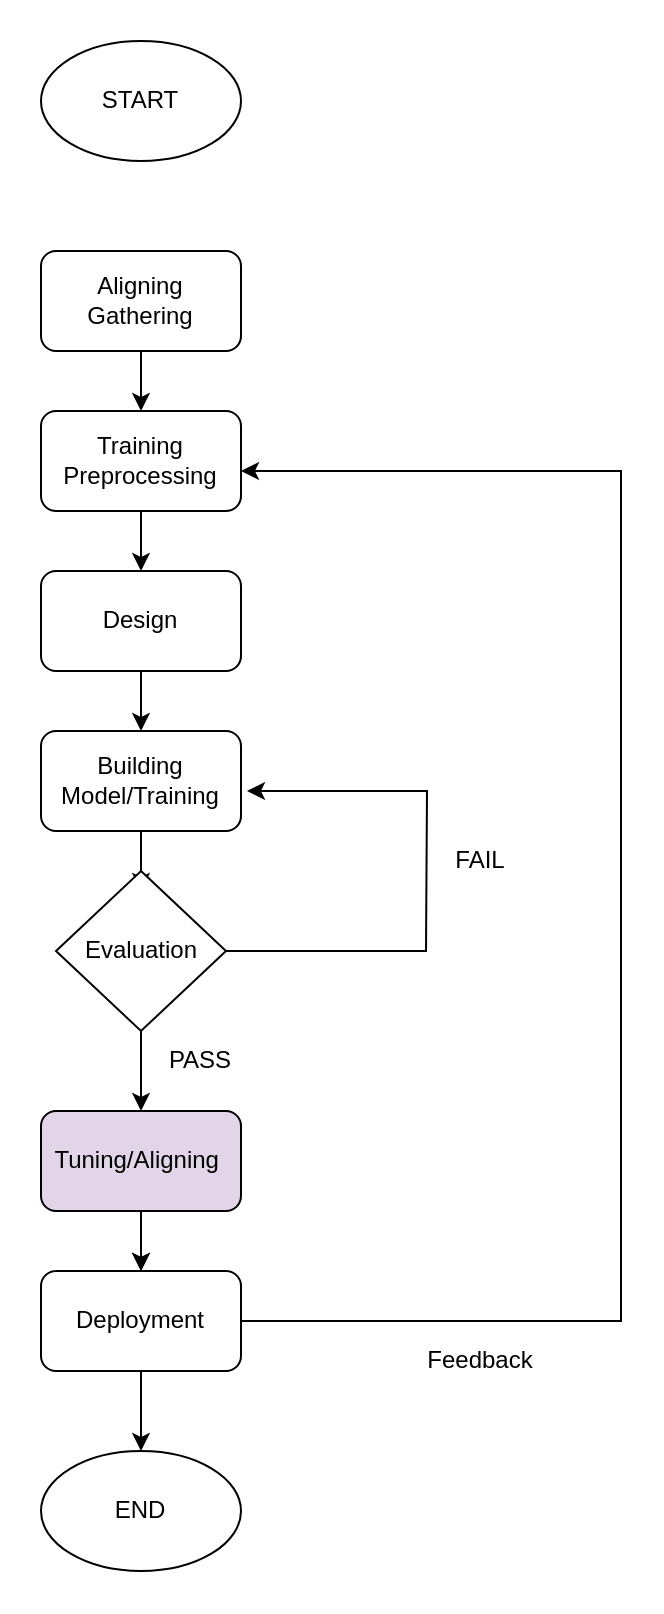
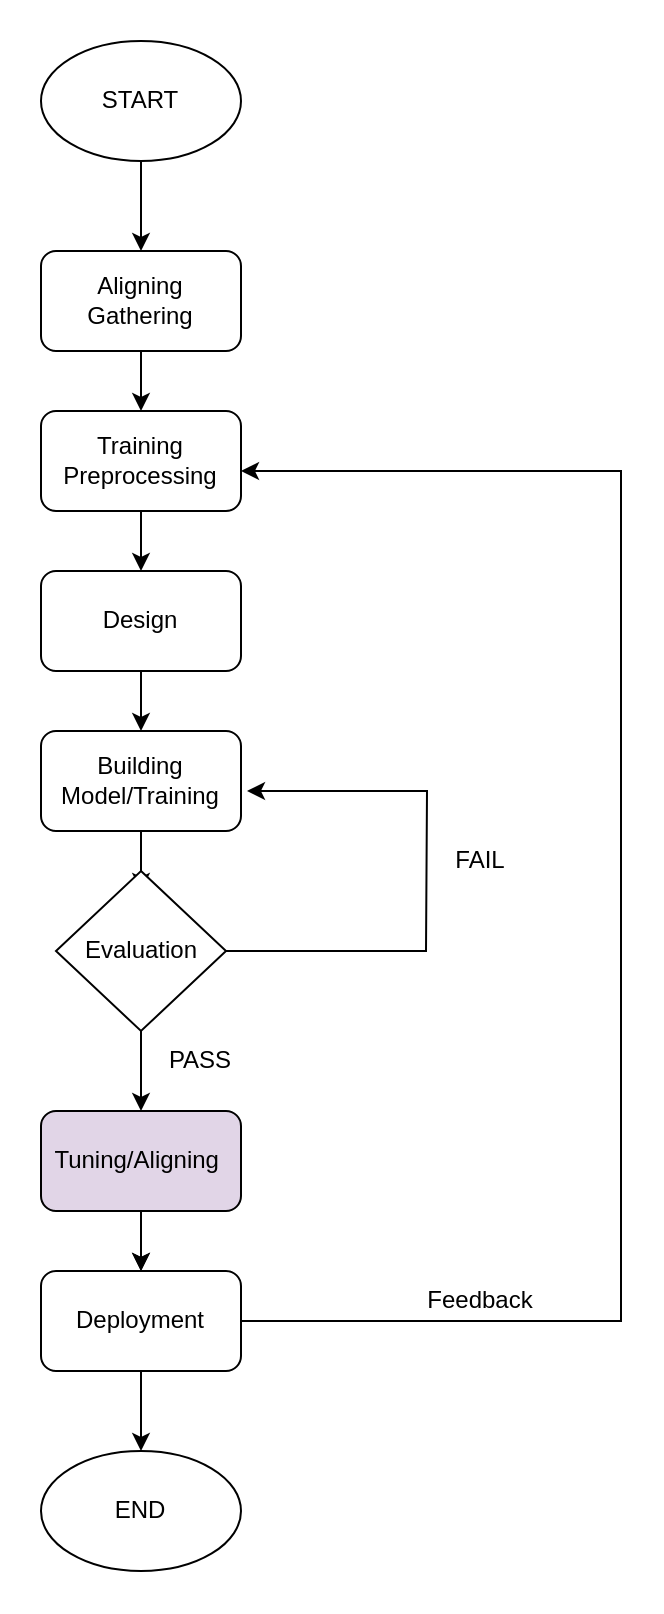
  <mxCell id="0" />
  <mxCell id="1" parent="0" />
  <mxCell id="2" value="START" style="ellipse;whiteSpace=wrap;html=1;" vertex="1" parent="1"><mxGeometry x="20" y="20" width="100" height="60" as="geometry" /></mxCell>
  <mxCell id="3" value="Aligning Gathering" style="rounded=1;whiteSpace=wrap;html=1;" vertex="1" parent="1"><mxGeometry x="20" y="125" width="100" height="50" as="geometry" /></mxCell>
+ <mxCell id="4" value="" style="endArrow=classic;html=1;rounded=0;exitX=0.5;exitY=1;exitDx=0;exitDy=0;entryX=0.5;entryY=0;entryDx=0;entryDy=0;" edge="1" parent="1" source="2" target="3"><mxGeometry width="50" height="50" relative="1" as="geometry"><mxPoint x="70" y="105" as="sourcePoint" /><mxPoint x="70" y="125" as="targetPoint" /></mxGeometry></mxCell>
  <mxCell id="5" value="Training Preprocessing" style="rounded=1;whiteSpace=wrap;html=1;" vertex="1" parent="1"><mxGeometry x="20" y="205" width="100" height="50" as="geometry" /></mxCell>
  <mxCell id="6" value="" style="endArrow=classic;html=1;rounded=0;exitX=0.5;exitY=1;exitDx=0;exitDy=0;entryX=0.5;entryY=0;entryDx=0;entryDy=0;" edge="1" parent="1" target="5"><mxGeometry width="50" height="50" relative="1" as="geometry"><mxPoint x="70" y="175" as="sourcePoint" /><mxPoint x="70" y="205" as="targetPoint" /></mxGeometry></mxCell>
  <mxCell id="7" value="Design" style="rounded=1;whiteSpace=wrap;html=1;" vertex="1" parent="1"><mxGeometry x="20" y="285" width="100" height="50" as="geometry" /></mxCell>
  <mxCell id="8" value="" style="endArrow=classic;html=1;rounded=0;exitX=0.5;exitY=1;exitDx=0;exitDy=0;entryX=0.5;entryY=0;entryDx=0;entryDy=0;" edge="1" parent="1" target="7"><mxGeometry width="50" height="50" relative="1" as="geometry"><mxPoint x="70" y="255" as="sourcePoint" /><mxPoint x="70" y="285" as="targetPoint" /></mxGeometry></mxCell>
  <mxCell id="9" value="Building Model/Training" style="rounded=1;whiteSpace=wrap;html=1;" vertex="1" parent="1"><mxGeometry x="20" y="365" width="100" height="50" as="geometry" /></mxCell>
  <mxCell id="10" value="" style="endArrow=classic;html=1;rounded=0;exitX=0.5;exitY=1;exitDx=0;exitDy=0;entryX=0.5;entryY=0;entryDx=0;entryDy=0;" edge="1" parent="1" target="9"><mxGeometry width="50" height="50" relative="1" as="geometry"><mxPoint x="70" y="335" as="sourcePoint" /><mxPoint x="70" y="365" as="targetPoint" /></mxGeometry></mxCell>
  <mxCell id="11" value="" style="endArrow=classic;html=1;rounded=0;exitX=0.5;exitY=1;exitDx=0;exitDy=0;entryX=0.5;entryY=0;entryDx=0;entryDy=0;" edge="1" parent="1"><mxGeometry width="50" height="50" relative="1" as="geometry"><mxPoint x="70" y="415" as="sourcePoint" /><mxPoint x="70" y="445" as="targetPoint" /></mxGeometry></mxCell>
  <mxCell id="12" value="" style="edgeStyle=orthogonalEdgeStyle;rounded=0;orthogonalLoop=1;jettySize=auto;html=1;" edge="1" parent="1" source="13" target="15"><mxGeometry relative="1" as="geometry" /></mxCell>
  <mxCell id="13" value="Tuning/Aligning&amp;nbsp;" style="rounded=1;whiteSpace=wrap;html=1;fillColor=#e1d5e7;" vertex="1" parent="1"><mxGeometry x="20" y="555" width="100" height="50" as="geometry" /></mxCell>
  <mxCell id="14" value="" style="endArrow=classic;html=1;rounded=0;exitX=0.5;exitY=1;exitDx=0;exitDy=0;entryX=0.5;entryY=0;entryDx=0;entryDy=0;" edge="1" parent="1" target="13"><mxGeometry width="50" height="50" relative="1" as="geometry"><mxPoint x="70" y="495" as="sourcePoint" /><mxPoint x="70" y="525" as="targetPoint" /></mxGeometry></mxCell>
  <mxCell id="15" value="Deployment" style="rounded=1;whiteSpace=wrap;html=1;" vertex="1" parent="1"><mxGeometry x="20" y="635" width="100" height="50" as="geometry" /></mxCell>
  <mxCell id="16" value="" style="endArrow=classic;html=1;rounded=0;entryX=0.5;entryY=0;entryDx=0;entryDy=0;" edge="1" parent="1" target="15"><mxGeometry width="50" height="50" relative="1" as="geometry"><mxPoint x="70" y="605" as="sourcePoint" /><mxPoint x="70" y="605" as="targetPoint" /></mxGeometry></mxCell>
  <mxCell id="17" value="Evaluation" style="rhombus;whiteSpace=wrap;html=1;" vertex="1" parent="1"><mxGeometry x="27.5" y="435" width="85" height="80" as="geometry" /></mxCell>
  <mxCell id="18" value="" style="endArrow=classic;html=1;rounded=0;" edge="1" parent="1"><mxGeometry width="50" height="50" relative="1" as="geometry"><mxPoint x="112.5" y="475" as="sourcePoint" /><mxPoint x="123" y="395" as="targetPoint" /><Array as="points"><mxPoint x="212.5" y="475" /><mxPoint x="213" y="395" /></Array></mxGeometry></mxCell>
  <mxCell id="19" value="FAIL" style="text;strokeColor=none;align=center;fillColor=none;html=1;verticalAlign=middle;whiteSpace=wrap;rounded=0;" vertex="1" parent="1"><mxGeometry x="210" y="415" width="60" height="30" as="geometry" /></mxCell>
  <mxCell id="20" value="PASS" style="text;strokeColor=none;align=center;fillColor=none;html=1;verticalAlign=middle;whiteSpace=wrap;rounded=0;" vertex="1" parent="1"><mxGeometry x="70" y="515" width="60" height="30" as="geometry" /></mxCell>
  <mxCell id="21" value="" style="endArrow=classic;html=1;rounded=0;exitX=1;exitY=0.5;exitDx=0;exitDy=0;" edge="1" parent="1" source="15"><mxGeometry width="50" height="50" relative="1" as="geometry"><mxPoint x="130" y="665" as="sourcePoint" /><mxPoint x="120" y="235" as="targetPoint" /><Array as="points"><mxPoint x="310" y="660" /><mxPoint x="310" y="235" /></Array></mxGeometry></mxCell>
- <mxCell id="22" value="Feedback" style="text;strokeColor=none;align=center;fillColor=none;html=1;verticalAlign=middle;whiteSpace=wrap;rounded=0;" vertex="1" parent="1"><mxGeometry x="210" y="665" width="60" height="30" as="geometry" /></mxCell>
+ <mxCell id="22" value="Feedback" style="text;strokeColor=none;align=center;fillColor=none;html=1;verticalAlign=middle;whiteSpace=wrap;rounded=0;" vertex="1" parent="1"><mxGeometry x="210" y="635" width="60" height="30" as="geometry" /></mxCell>
  <mxCell id="23" value="END" style="ellipse;whiteSpace=wrap;html=1;" vertex="1" parent="1"><mxGeometry x="20" y="725" width="100" height="60" as="geometry" /></mxCell>
  <mxCell id="24" value="" style="endArrow=classic;html=1;rounded=0;" edge="1" parent="1"><mxGeometry width="50" height="50" relative="1" as="geometry"><mxPoint x="70" y="685" as="sourcePoint" /><mxPoint x="70" y="725" as="targetPoint" /></mxGeometry></mxCell>
